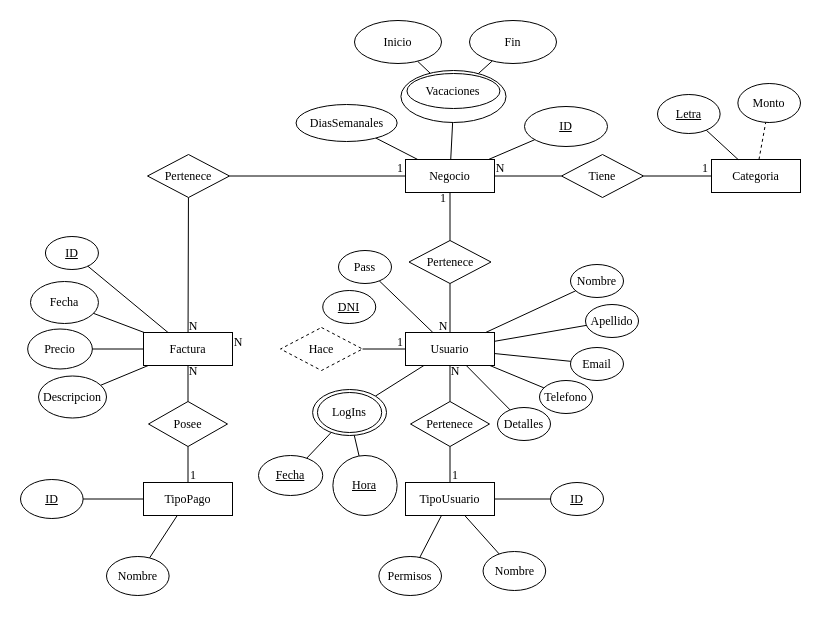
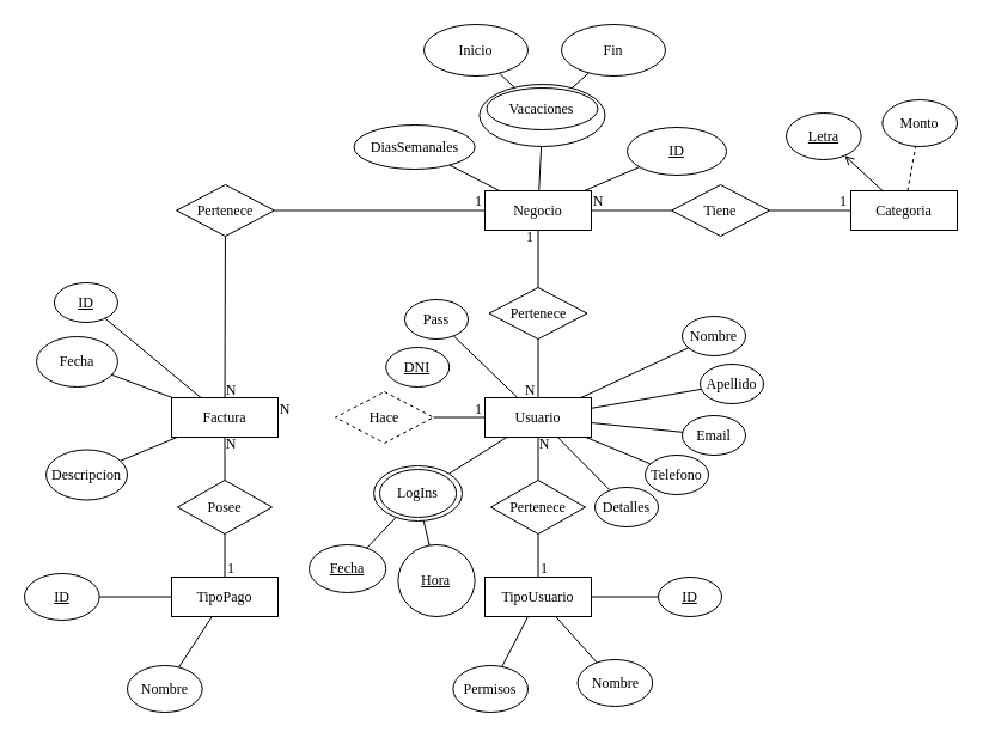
  <mxCell id="0" />
  <mxCell id="1" parent="0" />
  <mxCell id="2" style="rounded=0;orthogonalLoop=1;jettySize=auto;html=1;endArrow=none;endFill=0;" parent="1" source="3" target="43" edge="1"><mxGeometry relative="1" as="geometry" /></mxCell>
  <mxCell id="3" value="Factura" style="rounded=0;whiteSpace=wrap;html=1;strokeWidth=1;fontFamily=Calibri;" parent="1" vertex="1"><mxGeometry x="143" y="332" width="89" height="33" as="geometry" /></mxCell>
  <mxCell id="4" style="rounded=0;orthogonalLoop=1;jettySize=auto;html=1;endArrow=none;endFill=0;" parent="1" source="9" target="15" edge="1"><mxGeometry relative="1" as="geometry" /></mxCell>
  <mxCell id="5" style="rounded=0;orthogonalLoop=1;jettySize=auto;html=1;endArrow=none;endFill=0;" parent="1" source="9" target="54" edge="1"><mxGeometry relative="1" as="geometry" /></mxCell>
  <mxCell id="6" style="rounded=0;orthogonalLoop=1;jettySize=auto;html=1;endArrow=none;endFill=0;" parent="1" source="9" target="55" edge="1"><mxGeometry relative="1" as="geometry" /></mxCell>
  <mxCell id="7" style="rounded=0;orthogonalLoop=1;jettySize=auto;html=1;endArrow=none;endFill=0;" parent="1" source="9" target="56" edge="1"><mxGeometry relative="1" as="geometry" /></mxCell>
  <mxCell id="8" style="rounded=0;orthogonalLoop=1;jettySize=auto;html=1;endArrow=none;endFill=0;" parent="1" source="9" target="63" edge="1"><mxGeometry relative="1" as="geometry" /></mxCell>
  <mxCell id="9" value="Usuario" style="rounded=0;whiteSpace=wrap;html=1;strokeWidth=1;fontFamily=Calibri;" parent="1" vertex="1"><mxGeometry x="405" y="332" width="89" height="33" as="geometry" /></mxCell>
  <mxCell id="10" value="TipoUsuario" style="rounded=0;whiteSpace=wrap;html=1;strokeWidth=1;fontFamily=Calibri;" parent="1" vertex="1"><mxGeometry x="405" y="482" width="89" height="33" as="geometry" /></mxCell>
  <mxCell id="11" value="Categoria" style="rounded=0;whiteSpace=wrap;html=1;strokeWidth=1;fontFamily=Calibri;" parent="1" vertex="1"><mxGeometry x="711" y="159" width="89" height="33" as="geometry" /></mxCell>
  <mxCell id="12" style="rounded=0;orthogonalLoop=1;jettySize=auto;html=1;endArrow=none;endFill=0;" parent="1" source="13" target="9" edge="1"><mxGeometry relative="1" as="geometry" /></mxCell>
  <mxCell id="13" value="Hace" style="rhombus;whiteSpace=wrap;html=1;strokeWidth=1;fontFamily=Calibri;dashed=1;" parent="1" vertex="1"><mxGeometry x="280" y="327" width="82" height="43" as="geometry" /></mxCell>
  <mxCell id="14" style="rounded=0;orthogonalLoop=1;jettySize=auto;html=1;endArrow=none;endFill=0;" parent="1" source="15" target="10" edge="1"><mxGeometry relative="1" as="geometry" /></mxCell>
  <mxCell id="15" value="Pertenece" style="rhombus;whiteSpace=wrap;html=1;strokeWidth=1;fontFamily=Calibri;" parent="1" vertex="1"><mxGeometry x="410" y="401" width="79" height="45" as="geometry" /></mxCell>
  <mxCell id="16" value="&lt;u&gt;ID&lt;/u&gt;" style="ellipse;whiteSpace=wrap;html=1;strokeWidth=1;fontFamily=Calibri;" parent="1" vertex="1"><mxGeometry x="44.94" y="236" width="53" height="33" as="geometry" /></mxCell>
  <mxCell id="17" value="Fecha" style="ellipse;whiteSpace=wrap;html=1;strokeWidth=1;fontFamily=Calibri;" parent="1" vertex="1"><mxGeometry x="30" y="281" width="67.94" height="42" as="geometry" /></mxCell>
- <mxCell id="18" value="Precio" style="ellipse;whiteSpace=wrap;html=1;strokeWidth=1;fontFamily=Calibri;" parent="1" vertex="1"><mxGeometry x="27.16" y="328.5" width="64.71" height="40" as="geometry" /></mxCell>
  <mxCell id="19" value="&lt;u&gt;DNI&lt;/u&gt;" style="ellipse;whiteSpace=wrap;html=1;strokeWidth=1;fontFamily=Calibri;" parent="1" vertex="1"><mxGeometry x="322.24" y="290" width="53" height="33" as="geometry" /></mxCell>
  <mxCell id="20" value="Nombre" style="ellipse;whiteSpace=wrap;html=1;strokeWidth=1;fontFamily=Calibri;" parent="1" vertex="1"><mxGeometry x="570" y="264" width="53" height="33" as="geometry" /></mxCell>
  <mxCell id="21" value="Apellido" style="ellipse;whiteSpace=wrap;html=1;strokeWidth=1;fontFamily=Calibri;" parent="1" vertex="1"><mxGeometry x="585" y="304" width="53" height="33" as="geometry" /></mxCell>
  <mxCell id="22" value="Pass" style="ellipse;whiteSpace=wrap;html=1;strokeWidth=1;fontFamily=Calibri;" parent="1" vertex="1"><mxGeometry x="338" y="250" width="53" height="33" as="geometry" /></mxCell>
  <mxCell id="23" value="&lt;u&gt;ID&lt;/u&gt;" style="ellipse;whiteSpace=wrap;html=1;strokeWidth=1;fontFamily=Calibri;" parent="1" vertex="1"><mxGeometry x="550" y="482" width="53" height="33" as="geometry" /></mxCell>
  <mxCell id="24" value="Nombre" style="ellipse;whiteSpace=wrap;html=1;strokeWidth=1;fontFamily=Calibri;" parent="1" vertex="1"><mxGeometry x="482.55" y="551" width="62.63" height="39" as="geometry" /></mxCell>
  <mxCell id="25" value="Permisos" style="ellipse;whiteSpace=wrap;html=1;strokeWidth=1;fontFamily=Calibri;" parent="1" vertex="1"><mxGeometry x="378.36" y="556" width="62.64" height="39" as="geometry" /></mxCell>
  <mxCell id="26" value="&lt;u&gt;Letra&lt;/u&gt;" style="ellipse;whiteSpace=wrap;html=1;strokeWidth=1;fontFamily=Calibri;" parent="1" vertex="1"><mxGeometry x="657" y="94" width="62.64" height="39" as="geometry" /></mxCell>
  <mxCell id="27" value="Monto" style="ellipse;whiteSpace=wrap;html=1;strokeWidth=1;fontFamily=Calibri;" parent="1" vertex="1"><mxGeometry x="737.36" y="83" width="62.64" height="39" as="geometry" /></mxCell>
  <mxCell id="28" value="" style="endArrow=none;html=1;rounded=0;" parent="1" source="3" target="16" edge="1"><mxGeometry width="50" height="50" relative="1" as="geometry"><mxPoint x="138.09" y="337" as="sourcePoint" /><mxPoint x="188.09" y="287" as="targetPoint" /></mxGeometry></mxCell>
  <mxCell id="29" value="" style="endArrow=none;html=1;rounded=0;" parent="1" source="3" target="17" edge="1"><mxGeometry width="50" height="50" relative="1" as="geometry"><mxPoint x="159.5" y="345" as="sourcePoint" /><mxPoint x="159.5" y="296" as="targetPoint" /></mxGeometry></mxCell>
- <mxCell id="30" value="" style="endArrow=none;html=1;rounded=0;" parent="1" source="3" target="18" edge="1"><mxGeometry width="50" height="50" relative="1" as="geometry"><mxPoint x="131.9" y="373.13" as="sourcePoint" /><mxPoint x="110" y="342" as="targetPoint" /></mxGeometry></mxCell>
- <mxCell id="31" value="" style="endArrow=none;html=1;rounded=0;" parent="1" source="11" target="26" edge="1"><mxGeometry width="50" height="50" relative="1" as="geometry"><mxPoint x="537" y="106" as="sourcePoint" /><mxPoint x="420.93" y="77" as="targetPoint" /></mxGeometry></mxCell>
+ <mxCell id="31" value="" style="endArrow=open;html=1;rounded=0;" parent="1" source="11" target="26" edge="1"><mxGeometry width="50" height="50" relative="1" as="geometry"><mxPoint x="537" y="106" as="sourcePoint" /><mxPoint x="420.93" y="77" as="targetPoint" /></mxGeometry></mxCell>
  <mxCell id="32" value="" style="endArrow=none;html=1;rounded=0;dashed=1;" parent="1" source="11" target="27" edge="1"><mxGeometry width="50" height="50" relative="1" as="geometry"><mxPoint x="458.36" y="176.5" as="sourcePoint" /><mxPoint x="429.36" y="155.5" as="targetPoint" /></mxGeometry></mxCell>
  <mxCell id="33" value="" style="endArrow=none;html=1;rounded=0;" parent="1" source="25" target="10" edge="1"><mxGeometry width="50" height="50" relative="1" as="geometry"><mxPoint x="335.36" y="510" as="sourcePoint" /><mxPoint x="299.36" y="541" as="targetPoint" /></mxGeometry></mxCell>
  <mxCell id="34" value="" style="endArrow=none;html=1;rounded=0;" parent="1" source="24" target="10" edge="1"><mxGeometry width="50" height="50" relative="1" as="geometry"><mxPoint x="462.32" y="562" as="sourcePoint" /><mxPoint x="479.32" y="521" as="targetPoint" /></mxGeometry></mxCell>
  <mxCell id="35" value="" style="endArrow=none;html=1;rounded=0;" parent="1" source="23" target="10" edge="1"><mxGeometry width="50" height="50" relative="1" as="geometry"><mxPoint x="558.25" y="528" as="sourcePoint" /><mxPoint x="516.25" y="492" as="targetPoint" /></mxGeometry></mxCell>
  <mxCell id="36" value="" style="endArrow=none;html=1;rounded=0;" parent="1" source="22" target="9" edge="1"><mxGeometry width="50" height="50" relative="1" as="geometry"><mxPoint x="555" y="370.5" as="sourcePoint" /><mxPoint x="499" y="370.5" as="targetPoint" /></mxGeometry></mxCell>
  <mxCell id="37" value="" style="endArrow=none;html=1;rounded=0;" parent="1" source="21" target="9" edge="1"><mxGeometry width="50" height="50" relative="1" as="geometry"><mxPoint x="526" y="304.5" as="sourcePoint" /><mxPoint x="456" y="305.5" as="targetPoint" /></mxGeometry></mxCell>
  <mxCell id="38" value="" style="endArrow=none;html=1;rounded=0;" parent="1" source="20" target="9" edge="1"><mxGeometry width="50" height="50" relative="1" as="geometry"><mxPoint x="486.25" y="297" as="sourcePoint" /><mxPoint x="432" y="331" as="targetPoint" /></mxGeometry></mxCell>
  <mxCell id="39" value="1" style="text;html=1;strokeColor=none;fillColor=none;align=center;verticalAlign=middle;whiteSpace=wrap;rounded=0;fontFamily=Calibri;" parent="1" vertex="1"><mxGeometry x="391" y="333" width="18" height="18" as="geometry" /></mxCell>
  <mxCell id="40" value="N" style="text;html=1;strokeColor=none;fillColor=none;align=center;verticalAlign=middle;whiteSpace=wrap;rounded=0;fontFamily=Calibri;" parent="1" vertex="1"><mxGeometry x="229" y="333" width="18" height="18" as="geometry" /></mxCell>
  <mxCell id="41" value="N" style="text;html=1;strokeColor=none;fillColor=none;align=center;verticalAlign=middle;whiteSpace=wrap;rounded=0;fontFamily=Calibri;" parent="1" vertex="1"><mxGeometry x="446" y="362" width="18" height="18" as="geometry" /></mxCell>
  <mxCell id="42" value="1" style="text;html=1;strokeColor=none;fillColor=none;align=center;verticalAlign=middle;whiteSpace=wrap;rounded=0;fontFamily=Calibri;" parent="1" vertex="1"><mxGeometry x="446" y="466" width="18" height="18" as="geometry" /></mxCell>
  <mxCell id="43" value="Descripcion" style="ellipse;whiteSpace=wrap;html=1;strokeWidth=1;fontFamily=Calibri;" parent="1" vertex="1"><mxGeometry x="38.06" y="375.5" width="67.94" height="42" as="geometry" /></mxCell>
  <mxCell id="44" value="TipoPago" style="rounded=0;whiteSpace=wrap;html=1;strokeWidth=1;fontFamily=Calibri;" parent="1" vertex="1"><mxGeometry x="143" y="482" width="89" height="33" as="geometry" /></mxCell>
  <mxCell id="45" value="&lt;u&gt;ID&lt;/u&gt;" style="ellipse;whiteSpace=wrap;html=1;strokeWidth=1;fontFamily=Calibri;" parent="1" vertex="1"><mxGeometry x="20" y="479" width="62.64" height="39" as="geometry" /></mxCell>
  <mxCell id="46" value="Nombre" style="ellipse;whiteSpace=wrap;html=1;strokeWidth=1;fontFamily=Calibri;" parent="1" vertex="1"><mxGeometry x="106" y="556" width="62.64" height="39" as="geometry" /></mxCell>
  <mxCell id="47" value="" style="endArrow=none;html=1;rounded=0;" parent="1" source="44" target="45" edge="1"><mxGeometry width="50" height="50" relative="1" as="geometry"><mxPoint x="151.93" y="439" as="sourcePoint" /><mxPoint x="115.93" y="464" as="targetPoint" /></mxGeometry></mxCell>
  <mxCell id="48" value="" style="endArrow=none;html=1;rounded=0;" parent="1" source="44" target="46" edge="1"><mxGeometry width="50" height="50" relative="1" as="geometry"><mxPoint x="153.36" y="563.5" as="sourcePoint" /><mxPoint x="124.36" y="542.5" as="targetPoint" /></mxGeometry></mxCell>
  <mxCell id="49" style="rounded=0;orthogonalLoop=1;jettySize=auto;html=1;endArrow=none;endFill=0;" parent="1" source="3" target="51" edge="1"><mxGeometry relative="1" as="geometry"><mxPoint x="188" y="365" as="sourcePoint" /></mxGeometry></mxCell>
  <mxCell id="50" style="rounded=0;orthogonalLoop=1;jettySize=auto;html=1;endArrow=none;endFill=0;" parent="1" source="51" target="44" edge="1"><mxGeometry relative="1" as="geometry"><mxPoint x="188" y="482" as="targetPoint" /></mxGeometry></mxCell>
  <mxCell id="51" value="Posee" style="rhombus;whiteSpace=wrap;html=1;strokeWidth=1;fontFamily=Calibri;" parent="1" vertex="1"><mxGeometry x="148" y="401" width="79" height="45" as="geometry" /></mxCell>
  <mxCell id="52" value="N" style="text;html=1;strokeColor=none;fillColor=none;align=center;verticalAlign=middle;whiteSpace=wrap;rounded=0;fontFamily=Calibri;" parent="1" vertex="1"><mxGeometry x="184" y="362" width="18" height="18" as="geometry" /></mxCell>
  <mxCell id="53" value="1" style="text;html=1;strokeColor=none;fillColor=none;align=center;verticalAlign=middle;whiteSpace=wrap;rounded=0;fontFamily=Calibri;" parent="1" vertex="1"><mxGeometry x="184" y="466" width="18" height="18" as="geometry" /></mxCell>
  <mxCell id="54" value="Email" style="ellipse;whiteSpace=wrap;html=1;strokeWidth=1;fontFamily=Calibri;" parent="1" vertex="1"><mxGeometry x="570" y="347" width="53" height="33" as="geometry" /></mxCell>
  <mxCell id="55" value="Telefono" style="ellipse;whiteSpace=wrap;html=1;strokeWidth=1;fontFamily=Calibri;" parent="1" vertex="1"><mxGeometry x="539" y="380" width="53" height="33" as="geometry" /></mxCell>
  <mxCell id="56" value="Detalles" style="ellipse;whiteSpace=wrap;html=1;strokeWidth=1;fontFamily=Calibri;" parent="1" vertex="1"><mxGeometry x="497" y="407" width="53" height="33" as="geometry" /></mxCell>
  <mxCell id="57" style="rounded=0;orthogonalLoop=1;jettySize=auto;html=1;endArrow=none;endFill=0;" parent="1" source="61" target="65" edge="1"><mxGeometry relative="1" as="geometry" /></mxCell>
  <mxCell id="58" style="rounded=0;orthogonalLoop=1;jettySize=auto;html=1;endArrow=none;endFill=0;" parent="1" source="61" target="66" edge="1"><mxGeometry relative="1" as="geometry" /></mxCell>
  <mxCell id="59" style="rounded=0;orthogonalLoop=1;jettySize=auto;html=1;endArrow=none;endFill=0;" parent="1" source="61" target="73" edge="1"><mxGeometry relative="1" as="geometry" /></mxCell>
  <mxCell id="60" style="rounded=0;orthogonalLoop=1;jettySize=auto;html=1;endArrow=none;endFill=0;" parent="1" source="61" target="87" edge="1"><mxGeometry relative="1" as="geometry" /></mxCell>
  <mxCell id="61" value="Negocio" style="rounded=0;whiteSpace=wrap;html=1;strokeWidth=1;fontFamily=Calibri;" parent="1" vertex="1"><mxGeometry x="405" y="159" width="89" height="33" as="geometry" /></mxCell>
  <mxCell id="62" style="rounded=0;orthogonalLoop=1;jettySize=auto;html=1;endArrow=none;endFill=0;" parent="1" source="63" target="61" edge="1"><mxGeometry relative="1" as="geometry" /></mxCell>
  <mxCell id="63" value="Pertenece" style="rhombus;whiteSpace=wrap;html=1;strokeWidth=1;fontFamily=Calibri;" parent="1" vertex="1"><mxGeometry x="408.5" y="240" width="82" height="43" as="geometry" /></mxCell>
  <mxCell id="64" style="rounded=0;orthogonalLoop=1;jettySize=auto;html=1;endArrow=none;endFill=0;" parent="1" source="65" target="11" edge="1"><mxGeometry relative="1" as="geometry"><mxPoint x="492" y="54" as="sourcePoint" /></mxGeometry></mxCell>
  <mxCell id="65" value="Tiene" style="rhombus;whiteSpace=wrap;html=1;strokeWidth=1;fontFamily=Calibri;" parent="1" vertex="1"><mxGeometry x="561" y="154" width="82" height="43" as="geometry" /></mxCell>
  <mxCell id="66" value="DiasSemanales" style="ellipse;whiteSpace=wrap;html=1;strokeWidth=1;fontFamily=Calibri;" parent="1" vertex="1"><mxGeometry x="295.55" y="104" width="101.07" height="37" as="geometry" /></mxCell>
  <mxCell id="67" style="rounded=0;orthogonalLoop=1;jettySize=auto;html=1;endArrow=none;endFill=0;" parent="1" source="70" target="61" edge="1"><mxGeometry relative="1" as="geometry" /></mxCell>
  <mxCell id="68" style="rounded=0;orthogonalLoop=1;jettySize=auto;html=1;endArrow=none;endFill=0;" parent="1" source="70" target="71" edge="1"><mxGeometry relative="1" as="geometry" /></mxCell>
  <mxCell id="69" style="rounded=0;orthogonalLoop=1;jettySize=auto;html=1;endArrow=none;endFill=0;" parent="1" source="70" target="72" edge="1"><mxGeometry relative="1" as="geometry" /></mxCell>
  <mxCell id="70" value="" style="ellipse;whiteSpace=wrap;html=1;strokeWidth=1;fontFamily=Calibri;" parent="1" vertex="1"><mxGeometry x="400.43" y="70" width="105.07" height="52" as="geometry" /></mxCell>
  <mxCell id="71" value="Inicio" style="ellipse;whiteSpace=wrap;html=1;strokeWidth=1;fontFamily=Calibri;" parent="1" vertex="1"><mxGeometry x="354" y="20" width="87" height="43" as="geometry" /></mxCell>
  <mxCell id="72" value="Fin" style="ellipse;whiteSpace=wrap;html=1;strokeWidth=1;fontFamily=Calibri;" parent="1" vertex="1"><mxGeometry x="469" y="20" width="87" height="43" as="geometry" /></mxCell>
  <mxCell id="73" value="&lt;u&gt;ID&lt;/u&gt;" style="ellipse;whiteSpace=wrap;html=1;strokeWidth=1;fontFamily=Calibri;" parent="1" vertex="1"><mxGeometry x="524" y="106" width="83" height="40" as="geometry" /></mxCell>
  <mxCell id="74" value="1" style="text;html=1;strokeColor=none;fillColor=none;align=center;verticalAlign=middle;whiteSpace=wrap;rounded=0;fontFamily=Calibri;" parent="1" vertex="1"><mxGeometry x="434" y="189" width="18" height="18" as="geometry" /></mxCell>
  <mxCell id="75" value="N" style="text;html=1;strokeColor=none;fillColor=none;align=center;verticalAlign=middle;whiteSpace=wrap;rounded=0;fontFamily=Calibri;" parent="1" vertex="1"><mxGeometry x="434" y="317" width="18" height="18" as="geometry" /></mxCell>
  <mxCell id="76" value="N" style="text;html=1;strokeColor=none;fillColor=none;align=center;verticalAlign=middle;whiteSpace=wrap;rounded=0;fontFamily=Calibri;" parent="1" vertex="1"><mxGeometry x="490.5" y="159" width="18" height="18" as="geometry" /></mxCell>
  <mxCell id="77" value="1" style="text;html=1;strokeColor=none;fillColor=none;align=center;verticalAlign=middle;whiteSpace=wrap;rounded=0;fontFamily=Calibri;" parent="1" vertex="1"><mxGeometry x="696" y="159" width="18" height="18" as="geometry" /></mxCell>
  <mxCell id="78" style="rounded=0;orthogonalLoop=1;jettySize=auto;html=1;endArrow=none;endFill=0;" parent="1" source="79" target="9" edge="1"><mxGeometry relative="1" as="geometry" /></mxCell>
  <mxCell id="79" value="" style="ellipse;whiteSpace=wrap;html=1;strokeWidth=1;fontFamily=Calibri;" parent="1" vertex="1"><mxGeometry x="312.12" y="389" width="73.88" height="46" as="geometry" /></mxCell>
  <mxCell id="80" value="LogIns" style="ellipse;whiteSpace=wrap;html=1;strokeWidth=1;fontFamily=Calibri;" parent="1" vertex="1"><mxGeometry x="316.94" y="392" width="64.24" height="40" as="geometry" /></mxCell>
  <mxCell id="81" style="rounded=0;orthogonalLoop=1;jettySize=auto;html=1;endArrow=none;endFill=0;" parent="1" source="82" target="79" edge="1"><mxGeometry relative="1" as="geometry" /></mxCell>
  <mxCell id="82" value="&lt;u&gt;Fecha&lt;/u&gt;" style="ellipse;whiteSpace=wrap;html=1;strokeWidth=1;fontFamily=Calibri;" parent="1" vertex="1"><mxGeometry x="258" y="455" width="64.24" height="40" as="geometry" /></mxCell>
  <mxCell id="83" style="rounded=0;orthogonalLoop=1;jettySize=auto;html=1;endArrow=none;endFill=0;" parent="1" source="84" target="79" edge="1"><mxGeometry relative="1" as="geometry" /></mxCell>
  <mxCell id="84" value="&lt;u&gt;Hora&lt;/u&gt;" style="ellipse;whiteSpace=wrap;html=1;strokeWidth=1;fontFamily=Calibri;" parent="1" vertex="1"><mxGeometry x="332.38" y="455" width="64.24" height="60" as="geometry" /></mxCell>
  <mxCell id="85" value="Vacaciones" style="ellipse;whiteSpace=wrap;html=1;strokeWidth=1;fontFamily=Calibri;" parent="1" vertex="1"><mxGeometry x="406.49" y="73" width="92.95" height="35" as="geometry" /></mxCell>
  <mxCell id="86" style="rounded=0;orthogonalLoop=1;jettySize=auto;html=1;endArrow=none;endFill=0;" parent="1" source="87" target="3" edge="1"><mxGeometry relative="1" as="geometry" /></mxCell>
  <mxCell id="87" value="Pertenece" style="rhombus;whiteSpace=wrap;html=1;strokeWidth=1;fontFamily=Calibri;" parent="1" vertex="1"><mxGeometry x="147" y="154" width="82" height="43" as="geometry" /></mxCell>
  <mxCell id="88" value="1" style="text;html=1;strokeColor=none;fillColor=none;align=center;verticalAlign=middle;whiteSpace=wrap;rounded=0;fontFamily=Calibri;" parent="1" vertex="1"><mxGeometry x="390.5" y="159" width="18" height="18" as="geometry" /></mxCell>
  <mxCell id="89" value="N" style="text;html=1;strokeColor=none;fillColor=none;align=center;verticalAlign=middle;whiteSpace=wrap;rounded=0;fontFamily=Calibri;" parent="1" vertex="1"><mxGeometry x="184" y="317" width="18" height="18" as="geometry" /></mxCell>
